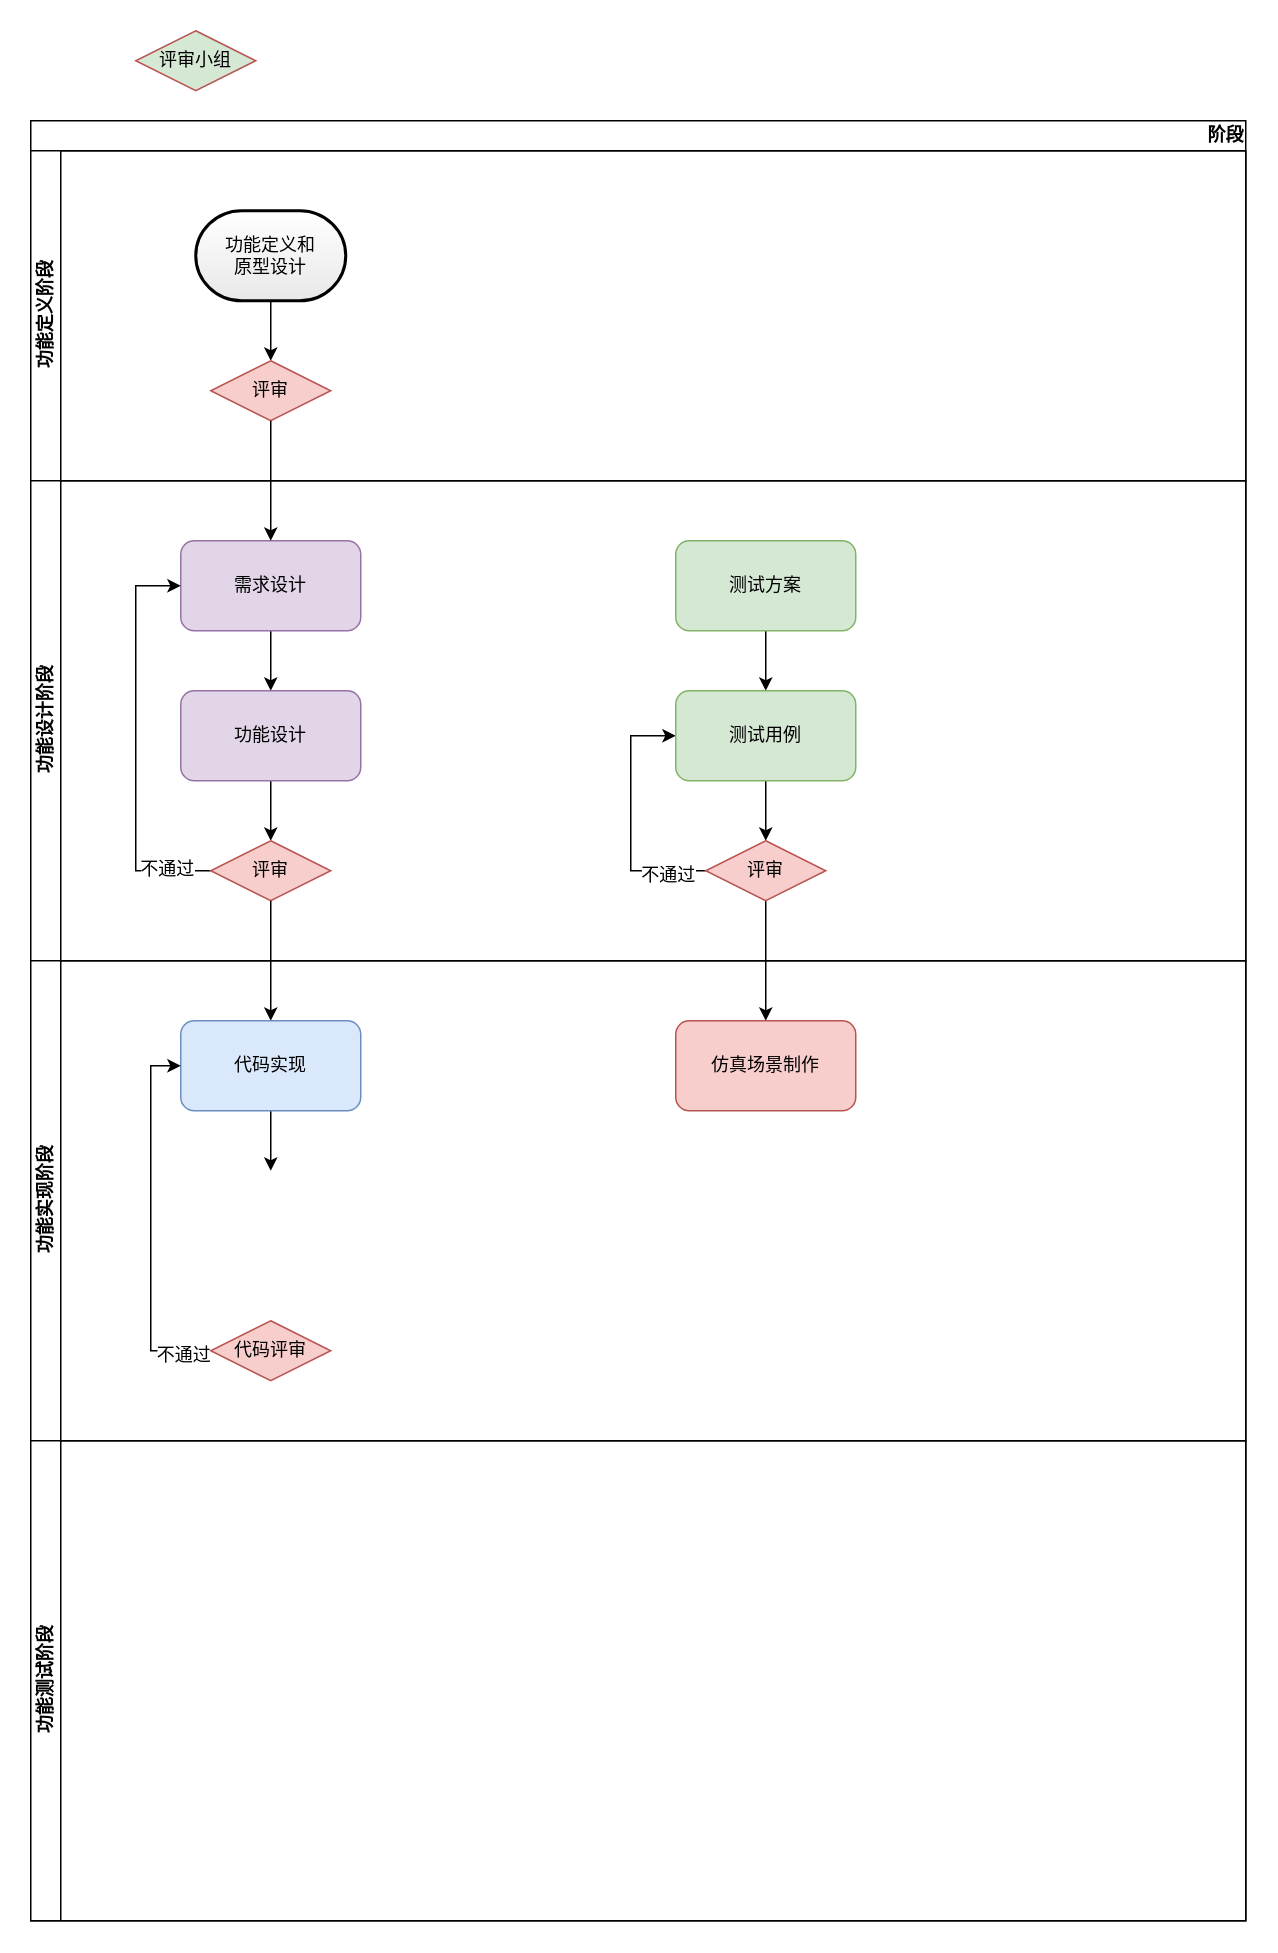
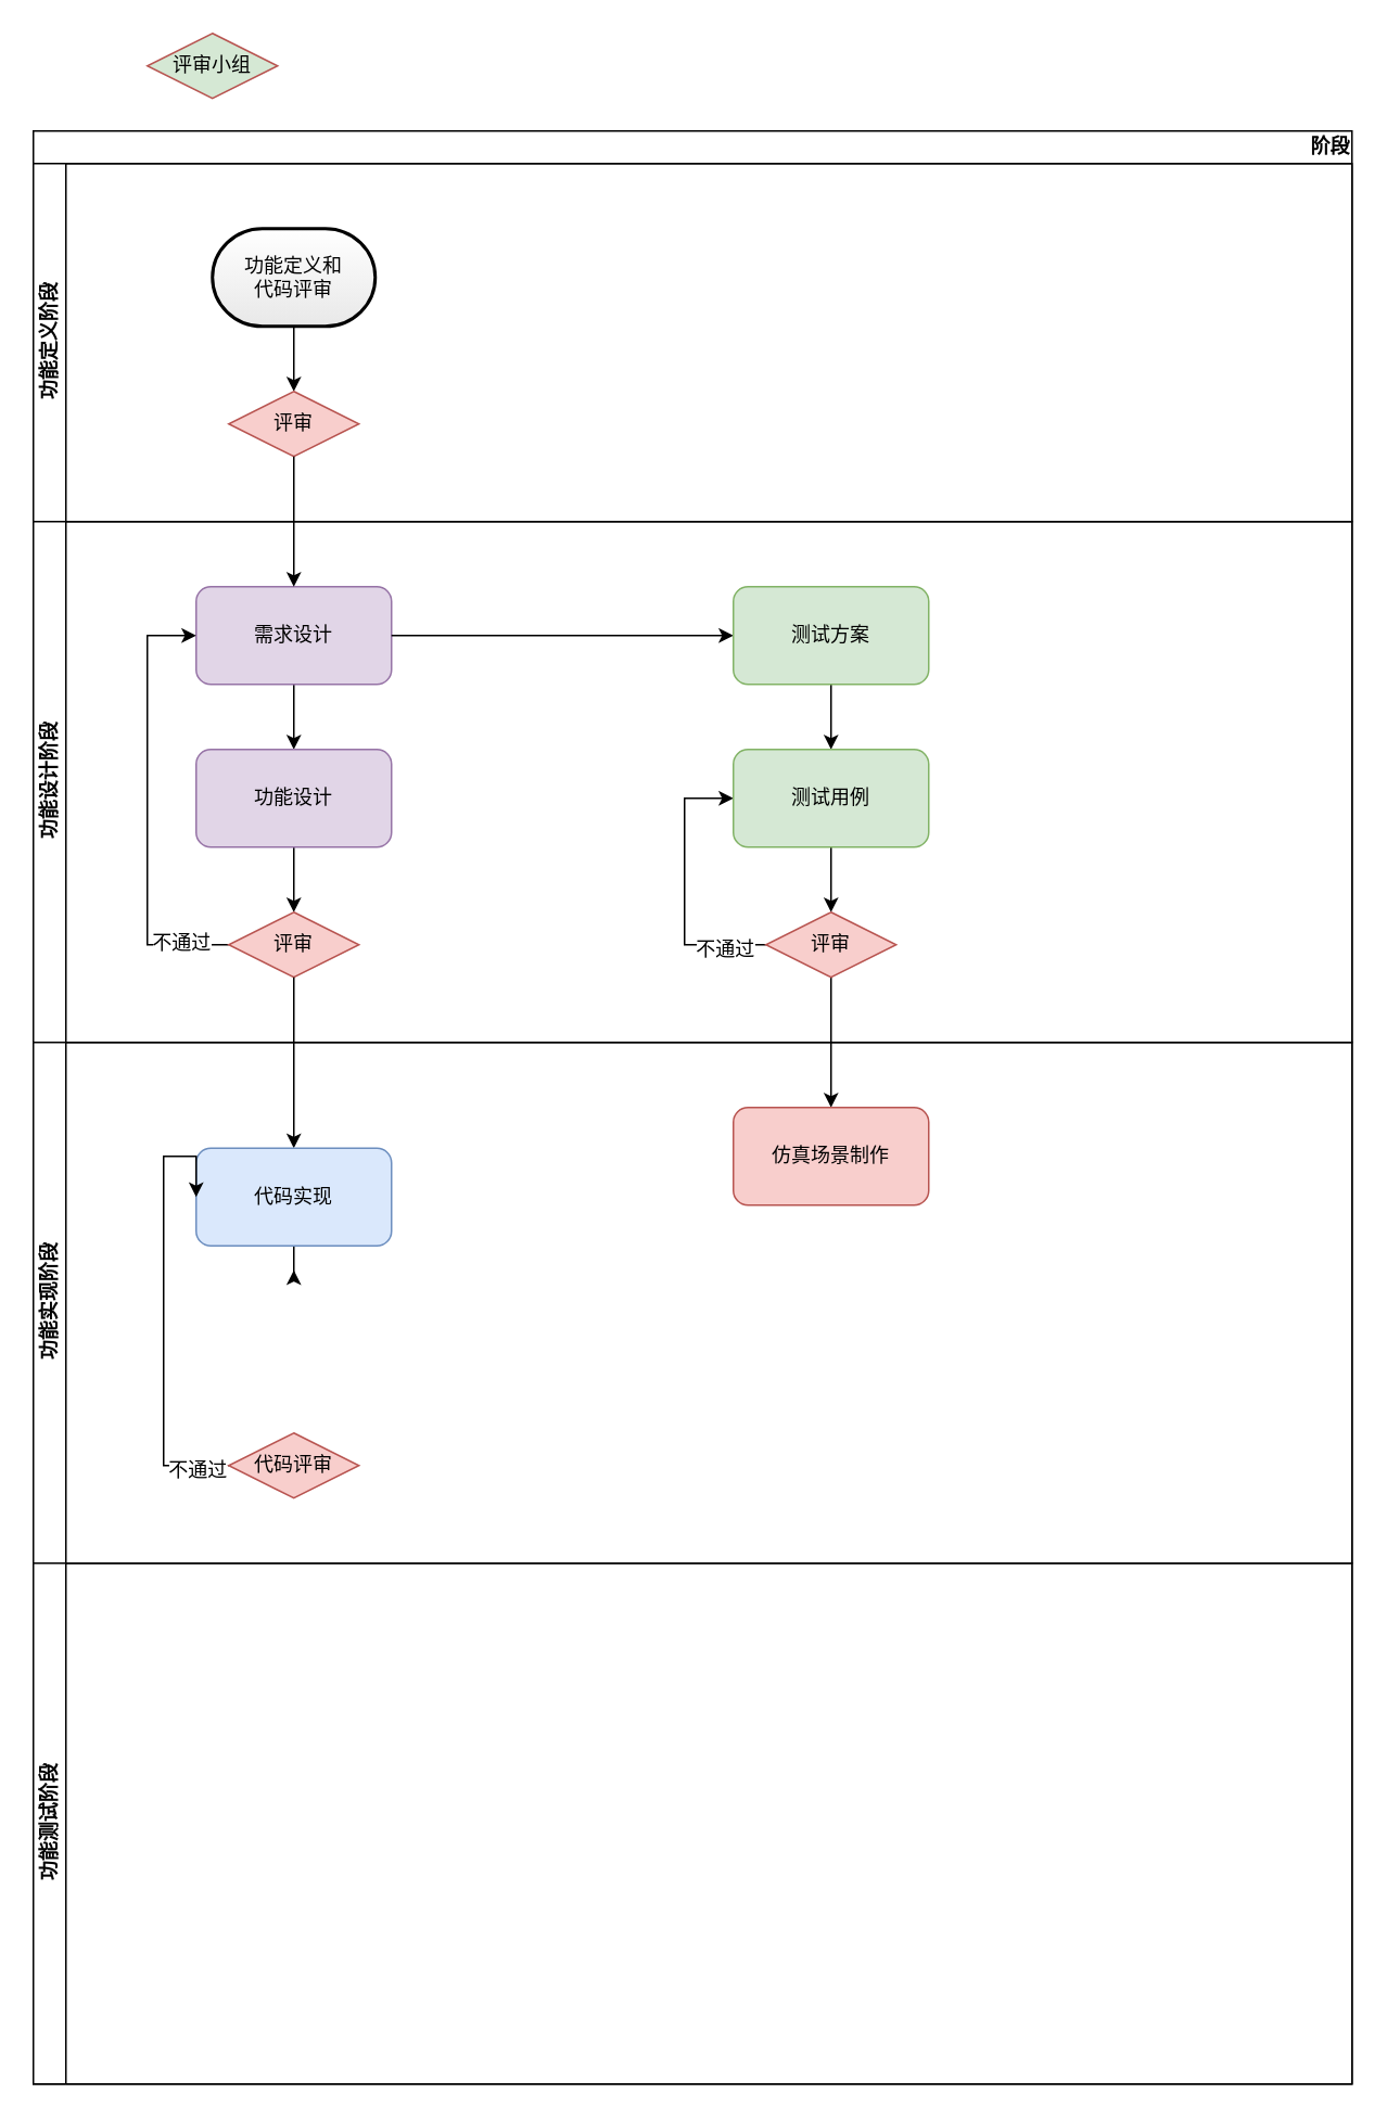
  <mxCell id="0" />
  <mxCell id="1" parent="0" />
  <mxCell id="2" value="&lt;div style=&quot;&quot;&gt;&lt;span style=&quot;background-color: initial;&quot;&gt;阶段&lt;/span&gt;&lt;/div&gt;" style="swimlane;childLayout=stackLayout;resizeParent=1;resizeParentMax=0;horizontal=1;startSize=20;horizontalStack=0;html=1;align=right;movable=1;resizable=1;rotatable=1;deletable=1;editable=1;locked=0;connectable=1;" vertex="1" parent="1"><mxGeometry x="20" y="80" width="810" height="1200" as="geometry" /></mxCell>
  <mxCell id="3" value="功能定义阶段" style="swimlane;startSize=20;horizontal=0;html=1;" vertex="1" parent="2"><mxGeometry y="20" width="810" height="220" as="geometry" /></mxCell>
  <mxCell id="4" value="功能设计阶段" style="swimlane;startSize=20;horizontal=0;html=1;" vertex="1" parent="2"><mxGeometry y="240" width="810" height="320" as="geometry" /></mxCell>
  <mxCell id="5" value="" style="edgeStyle=orthogonalEdgeStyle;rounded=0;orthogonalLoop=1;jettySize=auto;html=1;" edge="1" parent="4" source="6" target="7"><mxGeometry relative="1" as="geometry" /></mxCell>
- <mxCell id="6" value="功能定义和&lt;div&gt;原型设计&lt;/div&gt;" style="strokeWidth=2;html=1;shape=mxgraph.flowchart.terminator;whiteSpace=wrap;gradientColor=#e8e8e8;" vertex="1" parent="4"><mxGeometry x="110" y="-180" width="100" height="60" as="geometry" /></mxCell>
+ <mxCell id="6" value="功能定义和&lt;div&gt;代码评审&lt;/div&gt;" style="strokeWidth=2;html=1;shape=mxgraph.flowchart.terminator;whiteSpace=wrap;gradientColor=#e8e8e8;" vertex="1" parent="4"><mxGeometry x="110" y="-180" width="100" height="60" as="geometry" /></mxCell>
  <mxCell id="7" value="评审" style="rhombus;whiteSpace=wrap;html=1;fillColor=#f8cecc;strokeColor=#b85450;movable=1;resizable=1;rotatable=1;deletable=1;editable=1;locked=0;connectable=1;" vertex="1" parent="4"><mxGeometry x="120" y="-80" width="80" height="40" as="geometry" /></mxCell>
  <mxCell id="8" value="" style="edgeStyle=orthogonalEdgeStyle;rounded=0;orthogonalLoop=1;jettySize=auto;html=1;" edge="1" parent="4" source="9" target="11"><mxGeometry relative="1" as="geometry" /></mxCell>
  <mxCell id="9" value="需求设计" style="whiteSpace=wrap;html=1;fillColor=#e1d5e7;strokeColor=#9673a6;resizable=1;rounded=1;" vertex="1" parent="4"><mxGeometry x="100" y="40" width="120" height="60" as="geometry" /></mxCell>
  <mxCell id="10" value="" style="edgeStyle=orthogonalEdgeStyle;rounded=0;orthogonalLoop=1;jettySize=auto;html=1;fontFamily=Helvetica;fontSize=12;fontColor=default;resizable=1;" edge="1" parent="4" source="11" target="15"><mxGeometry relative="1" as="geometry" /></mxCell>
  <mxCell id="11" value="功能设计" style="whiteSpace=wrap;html=1;fillColor=#e1d5e7;strokeColor=#9673a6;resizable=1;rounded=1;" vertex="1" parent="4"><mxGeometry x="100" y="140" width="120" height="60" as="geometry" /></mxCell>
  <mxCell id="12" value="" style="edgeStyle=orthogonalEdgeStyle;rounded=0;orthogonalLoop=1;jettySize=auto;html=1;" edge="1" parent="4" source="7" target="9"><mxGeometry relative="1" as="geometry" /></mxCell>
  <mxCell id="13" style="edgeStyle=orthogonalEdgeStyle;rounded=0;orthogonalLoop=1;jettySize=auto;html=1;entryX=0;entryY=0.5;entryDx=0;entryDy=0;fontFamily=Helvetica;fontSize=12;fontColor=default;resizable=1;" edge="1" parent="4" source="15" target="9"><mxGeometry relative="1" as="geometry"><Array as="points"><mxPoint x="70" y="260" /><mxPoint x="70" y="70" /></Array></mxGeometry></mxCell>
  <mxCell id="14" value="不通过" style="edgeLabel;html=1;align=center;verticalAlign=middle;resizable=0;points=[];strokeColor=#b85450;fontFamily=Helvetica;fontSize=12;fontColor=default;fillColor=#f8cecc;" vertex="1" connectable="0" parent="13"><mxGeometry x="-0.833" y="-2" relative="1" as="geometry"><mxPoint x="-7" as="offset" /></mxGeometry></mxCell>
  <mxCell id="15" value="评审" style="rhombus;whiteSpace=wrap;html=1;fillColor=#f8cecc;strokeColor=#b85450;movable=1;resizable=1;rotatable=1;deletable=1;editable=1;locked=0;connectable=1;" vertex="1" parent="4"><mxGeometry x="120" y="240" width="80" height="40" as="geometry" /></mxCell>
  <mxCell id="16" value="" style="edgeStyle=orthogonalEdgeStyle;rounded=0;orthogonalLoop=1;jettySize=auto;html=1;fontFamily=Helvetica;fontSize=12;fontColor=default;resizable=1;" edge="1" parent="2" source="15" target="20"><mxGeometry relative="1" as="geometry" /></mxCell>
+ <mxCell id="17" value="" style="edgeStyle=orthogonalEdgeStyle;rounded=0;orthogonalLoop=1;jettySize=auto;html=1;fontFamily=Helvetica;fontSize=12;fontColor=default;resizable=1;" edge="1" parent="2" source="9" target="27"><mxGeometry relative="1" as="geometry" /></mxCell>
  <mxCell id="18" value="功能实现阶段" style="swimlane;startSize=20;horizontal=0;html=1;" vertex="1" parent="2"><mxGeometry y="560" width="810" height="320" as="geometry" /></mxCell>
  <mxCell id="19" value="" style="edgeStyle=orthogonalEdgeStyle;rounded=0;orthogonalLoop=1;jettySize=auto;html=1;fontFamily=Helvetica;fontSize=12;fontColor=default;resizable=1;" edge="1" parent="18" source="20"><mxGeometry relative="1" as="geometry"><mxPoint x="160" y="140" as="targetPoint" /></mxGeometry></mxCell>
- <mxCell id="20" value="代码实现" style="whiteSpace=wrap;html=1;fillColor=#dae8fc;strokeColor=#6c8ebf;resizable=1;rounded=1;" vertex="1" parent="18"><mxGeometry x="100" y="40" width="120" height="60" as="geometry" /></mxCell>
+ <mxCell id="20" value="代码实现" style="whiteSpace=wrap;html=1;fillColor=#dae8fc;strokeColor=#6c8ebf;resizable=1;rounded=1;" vertex="1" parent="18"><mxGeometry x="100" y="65" width="120" height="60" as="geometry" /></mxCell>
  <mxCell id="21" value="" style="edgeStyle=orthogonalEdgeStyle;rounded=0;orthogonalLoop=1;jettySize=auto;html=1;fontFamily=Helvetica;fontSize=12;fontColor=default;resizable=1;" edge="1" parent="18" source="27" target="28"><mxGeometry relative="1" as="geometry" /></mxCell>
  <mxCell id="22" value="" style="edgeStyle=orthogonalEdgeStyle;rounded=0;orthogonalLoop=1;jettySize=auto;html=1;fontFamily=Helvetica;fontSize=12;fontColor=default;resizable=1;" edge="1" parent="18" source="28" target="29"><mxGeometry relative="1" as="geometry" /></mxCell>
  <mxCell id="23" style="edgeStyle=orthogonalEdgeStyle;rounded=0;orthogonalLoop=1;jettySize=auto;html=1;fontFamily=Helvetica;fontSize=12;fontColor=default;resizable=1;entryX=0;entryY=0.5;entryDx=0;entryDy=0;" edge="1" parent="18" source="29" target="28"><mxGeometry relative="1" as="geometry"><mxPoint x="410" y="-150" as="targetPoint" /><Array as="points"><mxPoint x="400" y="-60" /><mxPoint x="400" y="-150" /></Array></mxGeometry></mxCell>
  <mxCell id="24" value="Text" style="edgeLabel;html=1;align=center;verticalAlign=middle;resizable=0;points=[];strokeColor=#b85450;fontFamily=Helvetica;fontSize=12;fontColor=default;fillColor=#f8cecc;" vertex="1" connectable="0" parent="23"><mxGeometry x="-0.661" relative="1" as="geometry"><mxPoint as="offset" /></mxGeometry></mxCell>
  <mxCell id="25" value="不通过" style="edgeLabel;html=1;align=center;verticalAlign=middle;resizable=0;points=[];strokeColor=#b85450;fontFamily=Helvetica;fontSize=12;fontColor=default;fillColor=#f8cecc;" vertex="1" connectable="0" parent="23"><mxGeometry x="-0.696" y="2" relative="1" as="geometry"><mxPoint as="offset" /></mxGeometry></mxCell>
  <mxCell id="26" value="" style="edgeStyle=orthogonalEdgeStyle;rounded=0;orthogonalLoop=1;jettySize=auto;html=1;fontFamily=Helvetica;fontSize=12;fontColor=default;resizable=1;" edge="1" parent="18" source="29" target="30"><mxGeometry relative="1" as="geometry" /></mxCell>
  <mxCell id="27" value="测试方案" style="rounded=1;whiteSpace=wrap;html=1;fillColor=#d5e8d4;strokeColor=#82b366;resizable=1;" vertex="1" parent="18"><mxGeometry x="430" y="-280" width="120" height="60" as="geometry" /></mxCell>
  <mxCell id="28" value="测试用例" style="rounded=1;whiteSpace=wrap;html=1;fillColor=#d5e8d4;strokeColor=#82b366;resizable=1;" vertex="1" parent="18"><mxGeometry x="430" y="-180" width="120" height="60" as="geometry" /></mxCell>
  <mxCell id="29" value="评审" style="rhombus;whiteSpace=wrap;html=1;fillColor=#f8cecc;strokeColor=#b85450;movable=1;resizable=1;rotatable=1;deletable=1;editable=1;locked=0;connectable=1;" vertex="1" parent="18"><mxGeometry x="450" y="-80" width="80" height="40" as="geometry" /></mxCell>
  <mxCell id="30" value="仿真场景制作" style="rounded=1;whiteSpace=wrap;html=1;fillColor=#f8cecc;strokeColor=#b85450;resizable=1;" vertex="1" parent="18"><mxGeometry x="430" y="40" width="120" height="60" as="geometry" /></mxCell>
  <mxCell id="31" style="edgeStyle=orthogonalEdgeStyle;rounded=0;orthogonalLoop=1;jettySize=auto;html=1;entryX=0;entryY=0.5;entryDx=0;entryDy=0;fontFamily=Helvetica;fontSize=12;fontColor=default;resizable=1;" edge="1" parent="18" source="33" target="20"><mxGeometry relative="1" as="geometry"><Array as="points"><mxPoint x="80" y="260" /><mxPoint x="80" y="70" /></Array></mxGeometry></mxCell>
  <mxCell id="32" value="不通过" style="edgeLabel;html=1;align=center;verticalAlign=middle;resizable=0;points=[];strokeColor=#b85450;fontFamily=Helvetica;fontSize=12;fontColor=default;fillColor=#f8cecc;" vertex="1" connectable="0" parent="31"><mxGeometry x="-0.852" y="2" relative="1" as="geometry"><mxPoint as="offset" /></mxGeometry></mxCell>
  <mxCell id="33" value="代码评审" style="rhombus;whiteSpace=wrap;html=1;fillColor=#f8cecc;strokeColor=#b85450;movable=1;resizable=1;rotatable=1;deletable=1;editable=1;locked=0;connectable=1;" vertex="1" parent="18"><mxGeometry x="120" y="240" width="80" height="40" as="geometry" /></mxCell>
  <mxCell id="34" value="功能测试阶段" style="swimlane;startSize=20;horizontal=0;html=1;" vertex="1" parent="2"><mxGeometry y="880" width="810" height="320" as="geometry" /></mxCell>
  <mxCell id="35" value="评审小组" style="rhombus;whiteSpace=wrap;html=1;fillColor=#d5e8d4;strokeColor=#b85450;movable=1;resizable=1;rotatable=1;deletable=1;editable=1;locked=0;connectable=1;" vertex="1" parent="1"><mxGeometry x="90" y="20" width="80" height="40" as="geometry" /></mxCell>
